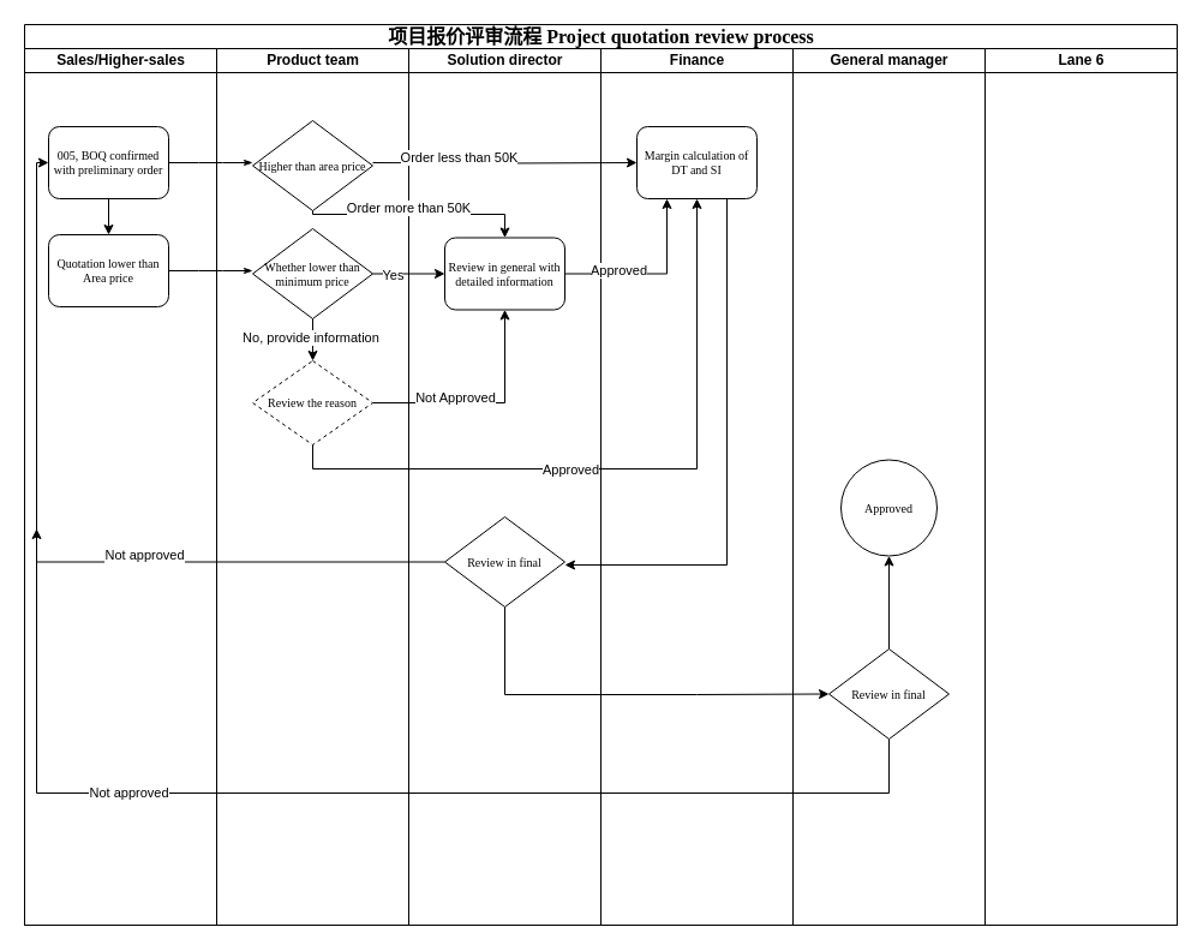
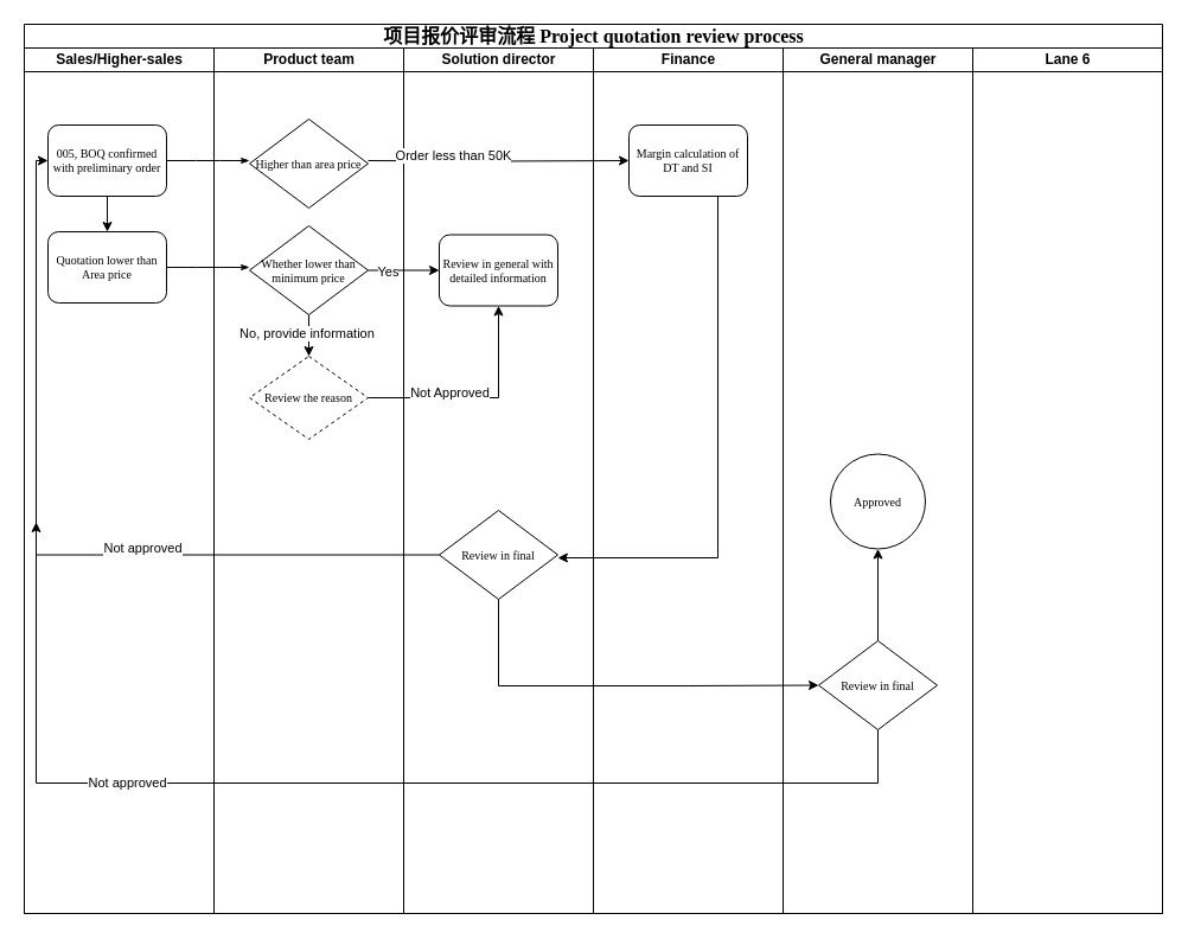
  <mxCell id="0" />
  <mxCell id="1" parent="0" />
  <mxCell id="2" value="&lt;font style=&quot;font-size: 16px;&quot;&gt;项目报价评审流程 Project quotation review process&lt;/font&gt;" style="swimlane;html=1;childLayout=stackLayout;startSize=20;rounded=0;shadow=0;labelBackgroundColor=none;strokeWidth=1;fontFamily=Verdana;fontSize=8;align=center;" parent="1" vertex="1"><mxGeometry x="20" y="20" width="960" height="750" as="geometry" /></mxCell>
  <mxCell id="3" value="Sales/Higher-sales" style="swimlane;html=1;startSize=20;" parent="2" vertex="1"><mxGeometry y="20" width="160" height="730" as="geometry" /></mxCell>
  <mxCell id="4" value="" style="edgeStyle=orthogonalEdgeStyle;rounded=0;orthogonalLoop=1;jettySize=auto;html=1;" edge="1" parent="3" source="5" target="6"><mxGeometry relative="1" as="geometry" /></mxCell>
  <mxCell id="5" value="&lt;font style=&quot;font-size: 10px;&quot;&gt;005, BOQ confirmed with preliminary order&lt;/font&gt;" style="rounded=1;whiteSpace=wrap;html=1;shadow=0;labelBackgroundColor=none;strokeWidth=1;fontFamily=Verdana;fontSize=8;align=center;" parent="3" vertex="1"><mxGeometry x="20" y="65" width="100" height="60" as="geometry" /></mxCell>
  <mxCell id="6" value="&lt;font style=&quot;font-size: 10px;&quot;&gt;Quotation lower than Area price&lt;/font&gt;" style="rounded=1;whiteSpace=wrap;html=1;shadow=0;labelBackgroundColor=none;strokeWidth=1;fontFamily=Verdana;fontSize=8;align=center;" parent="3" vertex="1"><mxGeometry x="20" y="155" width="100" height="60" as="geometry" /></mxCell>
  <mxCell id="7" style="edgeStyle=orthogonalEdgeStyle;rounded=1;html=1;labelBackgroundColor=none;startArrow=none;startFill=0;startSize=5;endArrow=classicThin;endFill=1;endSize=5;jettySize=auto;orthogonalLoop=1;strokeWidth=1;fontFamily=Verdana;fontSize=8" parent="2" source="5" edge="1"><mxGeometry relative="1" as="geometry"><mxPoint x="190" y="115" as="targetPoint" /></mxGeometry></mxCell>
  <mxCell id="8" style="edgeStyle=orthogonalEdgeStyle;rounded=1;html=1;labelBackgroundColor=none;startArrow=none;startFill=0;startSize=5;endArrow=classicThin;endFill=1;endSize=5;jettySize=auto;orthogonalLoop=1;strokeWidth=1;fontFamily=Verdana;fontSize=8" parent="2" source="6" edge="1"><mxGeometry relative="1" as="geometry"><mxPoint x="190" y="205" as="targetPoint" /></mxGeometry></mxCell>
  <mxCell id="9" value="Product team" style="swimlane;html=1;startSize=20;" parent="2" vertex="1"><mxGeometry x="160" y="20" width="160" height="730" as="geometry" /></mxCell>
  <mxCell id="10" value="&lt;font style=&quot;font-size: 10px;&quot;&gt;Review the reason&lt;/font&gt;" style="rhombus;whiteSpace=wrap;html=1;rounded=0;shadow=0;labelBackgroundColor=none;strokeWidth=1;fontFamily=Verdana;fontSize=8;align=center;dashed=1;" vertex="1" parent="9"><mxGeometry x="30" y="260" width="100" height="70" as="geometry" /></mxCell>
  <mxCell id="11" value="&lt;font style=&quot;font-size: 10px;&quot;&gt;Higher than area price&lt;/font&gt;" style="rhombus;whiteSpace=wrap;html=1;rounded=0;shadow=0;labelBackgroundColor=none;strokeWidth=1;fontFamily=Verdana;fontSize=8;align=center;" vertex="1" parent="9"><mxGeometry x="30" y="60" width="100" height="75" as="geometry" /></mxCell>
  <mxCell id="12" value="&lt;font style=&quot;font-size: 10px;&quot;&gt;Whether lower than minimum price&lt;/font&gt;" style="rhombus;whiteSpace=wrap;html=1;rounded=0;shadow=0;labelBackgroundColor=none;strokeWidth=1;fontFamily=Verdana;fontSize=8;align=center;" parent="9" vertex="1"><mxGeometry x="30" y="150" width="100" height="75" as="geometry" /></mxCell>
  <mxCell id="13" value="" style="edgeStyle=orthogonalEdgeStyle;rounded=0;orthogonalLoop=1;jettySize=auto;html=1;" edge="1" parent="9" source="12" target="10"><mxGeometry relative="1" as="geometry" /></mxCell>
  <mxCell id="14" value="No, provide information&amp;nbsp;" style="edgeLabel;html=1;align=center;verticalAlign=middle;resizable=0;points=[];" vertex="1" connectable="0" parent="13"><mxGeometry x="0.111" y="-1" relative="1" as="geometry"><mxPoint as="offset" /></mxGeometry></mxCell>
  <mxCell id="15" value="Solution director" style="swimlane;html=1;startSize=20;" parent="2" vertex="1"><mxGeometry x="320" y="20" width="160" height="730" as="geometry" /></mxCell>
  <mxCell id="16" value="&lt;font style=&quot;font-size: 10px;&quot;&gt;Review in general with detailed information&lt;/font&gt;" style="rounded=1;whiteSpace=wrap;html=1;shadow=0;labelBackgroundColor=none;strokeWidth=1;fontFamily=Verdana;fontSize=8;align=center;" parent="15" vertex="1"><mxGeometry x="30" y="157.5" width="100" height="60" as="geometry" /></mxCell>
- <mxCell id="17" value="" style="edgeStyle=orthogonalEdgeStyle;rounded=0;orthogonalLoop=1;jettySize=auto;html=1;entryX=0.5;entryY=1;entryDx=0;entryDy=0;exitX=0.5;exitY=1;exitDx=0;exitDy=0;" edge="1" parent="15" source="10" target="21"><mxGeometry relative="1" as="geometry"><mxPoint x="-30" y="330" as="sourcePoint" /><mxPoint x="240" y="160" as="targetPoint" /></mxGeometry></mxCell>
- <mxCell id="18" value="Approved" style="edgeLabel;html=1;align=center;verticalAlign=middle;resizable=0;points=[];" vertex="1" connectable="0" parent="17"><mxGeometry x="-0.172" relative="1" as="geometry"><mxPoint as="offset" /></mxGeometry></mxCell>
  <mxCell id="19" value="&lt;font style=&quot;font-size: 10px;&quot;&gt;Review in final&lt;/font&gt;" style="rhombus;whiteSpace=wrap;html=1;rounded=0;shadow=0;labelBackgroundColor=none;strokeWidth=1;fontFamily=Verdana;fontSize=8;align=center;" vertex="1" parent="15"><mxGeometry x="30" y="390" width="100" height="75" as="geometry" /></mxCell>
  <mxCell id="20" value="&lt;font style=&quot;font-size: 12px;&quot;&gt;Finance&lt;/font&gt;" style="swimlane;html=1;startSize=20;" parent="2" vertex="1"><mxGeometry x="480" y="20" width="160" height="730" as="geometry" /></mxCell>
  <mxCell id="21" value="&lt;font style=&quot;font-size: 10px;&quot;&gt;Margin calculation of DT and SI&lt;/font&gt;" style="rounded=1;whiteSpace=wrap;html=1;shadow=0;labelBackgroundColor=none;strokeWidth=1;fontFamily=Verdana;fontSize=8;align=center;" vertex="1" parent="20"><mxGeometry x="30" y="65" width="100" height="60" as="geometry" /></mxCell>
  <mxCell id="22" value="General manager" style="swimlane;html=1;startSize=20;" parent="2" vertex="1"><mxGeometry x="640" y="20" width="160" height="730" as="geometry" /></mxCell>
  <mxCell id="23" value="" style="edgeStyle=orthogonalEdgeStyle;rounded=0;orthogonalLoop=1;jettySize=auto;html=1;" edge="1" parent="22" source="26"><mxGeometry relative="1" as="geometry"><mxPoint x="-630" y="400" as="targetPoint" /><Array as="points"><mxPoint x="80" y="620" /><mxPoint x="-630" y="620" /></Array></mxGeometry></mxCell>
  <mxCell id="24" value="Not approved" style="edgeLabel;html=1;align=center;verticalAlign=middle;resizable=0;points=[];" vertex="1" connectable="0" parent="23"><mxGeometry x="0.393" y="-1" relative="1" as="geometry"><mxPoint as="offset" /></mxGeometry></mxCell>
  <mxCell id="25" value="" style="edgeStyle=orthogonalEdgeStyle;rounded=0;orthogonalLoop=1;jettySize=auto;html=1;" edge="1" parent="22" source="26" target="27"><mxGeometry relative="1" as="geometry" /></mxCell>
  <mxCell id="26" value="&lt;font style=&quot;font-size: 10px;&quot;&gt;Review in final&lt;/font&gt;" style="rhombus;whiteSpace=wrap;html=1;rounded=0;shadow=0;labelBackgroundColor=none;strokeWidth=1;fontFamily=Verdana;fontSize=8;align=center;strokeColor=default;" vertex="1" parent="22"><mxGeometry x="30" y="500" width="100" height="75" as="geometry" /></mxCell>
  <mxCell id="27" value="&lt;font style=&quot;font-size: 10px;&quot;&gt;Approved&lt;/font&gt;" style="ellipse;whiteSpace=wrap;html=1;fontSize=8;fontFamily=Verdana;rounded=0;shadow=0;labelBackgroundColor=none;strokeWidth=1;" vertex="1" parent="22"><mxGeometry x="40" y="342.5" width="80" height="80" as="geometry" /></mxCell>
  <mxCell id="28" value="Lane 6" style="swimlane;html=1;startSize=20;" parent="2" vertex="1"><mxGeometry x="800" y="20" width="160" height="730" as="geometry" /></mxCell>
  <mxCell id="29" value="" style="edgeStyle=orthogonalEdgeStyle;rounded=0;orthogonalLoop=1;jettySize=auto;html=1;" edge="1" parent="2" source="12" target="16"><mxGeometry relative="1" as="geometry" /></mxCell>
  <mxCell id="30" value="Yes" style="edgeLabel;html=1;align=center;verticalAlign=middle;resizable=0;points=[];" vertex="1" connectable="0" parent="29"><mxGeometry x="-0.467" relative="1" as="geometry"><mxPoint y="1" as="offset" /></mxGeometry></mxCell>
  <mxCell id="31" value="" style="edgeStyle=orthogonalEdgeStyle;rounded=0;orthogonalLoop=1;jettySize=auto;html=1;entryX=0;entryY=0.5;entryDx=0;entryDy=0;" edge="1" parent="2" target="21"><mxGeometry relative="1" as="geometry"><mxPoint x="290" y="115" as="sourcePoint" /><mxPoint x="380" y="115" as="targetPoint" /></mxGeometry></mxCell>
  <mxCell id="32" value="Order less than 50K" style="edgeLabel;html=1;align=center;verticalAlign=middle;resizable=0;points=[];" vertex="1" connectable="0" parent="31"><mxGeometry x="-0.356" y="5" relative="1" as="geometry"><mxPoint as="offset" /></mxGeometry></mxCell>
  <mxCell id="33" value="" style="edgeStyle=orthogonalEdgeStyle;rounded=0;orthogonalLoop=1;jettySize=auto;html=1;entryX=0.5;entryY=1;entryDx=0;entryDy=0;" edge="1" parent="2" source="10" target="16"><mxGeometry relative="1" as="geometry"><mxPoint x="380" y="315" as="targetPoint" /></mxGeometry></mxCell>
  <mxCell id="34" value="Not Approved" style="edgeLabel;html=1;align=center;verticalAlign=middle;resizable=0;points=[];" vertex="1" connectable="0" parent="33"><mxGeometry x="-0.425" y="4" relative="1" as="geometry"><mxPoint x="14" y="-1" as="offset" /></mxGeometry></mxCell>
- <mxCell id="35" value="" style="edgeStyle=orthogonalEdgeStyle;rounded=0;orthogonalLoop=1;jettySize=auto;html=1;entryX=0.25;entryY=1;entryDx=0;entryDy=0;" edge="1" parent="2" source="16" target="21"><mxGeometry relative="1" as="geometry"><mxPoint x="560" y="150" as="targetPoint" /></mxGeometry></mxCell>
- <mxCell id="36" value="Approved" style="edgeLabel;html=1;align=center;verticalAlign=middle;resizable=0;points=[];" vertex="1" connectable="0" parent="35"><mxGeometry x="-0.405" y="4" relative="1" as="geometry"><mxPoint y="1" as="offset" /></mxGeometry></mxCell>
- <mxCell id="37" value="" style="edgeStyle=orthogonalEdgeStyle;rounded=0;orthogonalLoop=1;jettySize=auto;html=1;entryX=0.5;entryY=0;entryDx=0;entryDy=0;exitX=0.5;exitY=1;exitDx=0;exitDy=0;" edge="1" parent="2" source="11" target="16"><mxGeometry relative="1" as="geometry"><mxPoint x="260" y="140" as="sourcePoint" /><mxPoint x="370" y="200" as="targetPoint" /><Array as="points"><mxPoint x="240" y="158" /><mxPoint x="400" y="158" /></Array></mxGeometry></mxCell>
- <mxCell id="38" value="Order more than 50K" style="edgeLabel;html=1;align=center;verticalAlign=middle;resizable=0;points=[];" vertex="1" connectable="0" parent="37"><mxGeometry x="-0.096" y="6" relative="1" as="geometry"><mxPoint as="offset" /></mxGeometry></mxCell>
  <mxCell id="39" style="edgeStyle=orthogonalEdgeStyle;rounded=0;orthogonalLoop=1;jettySize=auto;html=1;exitX=0.75;exitY=1;exitDx=0;exitDy=0;entryX=1;entryY=0.5;entryDx=0;entryDy=0;" edge="1" parent="2" source="21"><mxGeometry relative="1" as="geometry"><mxPoint x="450" y="450" as="targetPoint" /><Array as="points"><mxPoint x="585" y="450" /></Array></mxGeometry></mxCell>
  <mxCell id="40" value="" style="edgeStyle=orthogonalEdgeStyle;rounded=0;orthogonalLoop=1;jettySize=auto;html=1;entryX=0;entryY=0.5;entryDx=0;entryDy=0;" edge="1" parent="2" source="19" target="5"><mxGeometry relative="1" as="geometry"><mxPoint x="260" y="447.5" as="targetPoint" /><Array as="points"><mxPoint x="10" y="448" /><mxPoint x="10" y="115" /></Array></mxGeometry></mxCell>
  <mxCell id="41" value="Not approved" style="edgeLabel;html=1;align=center;verticalAlign=middle;resizable=0;points=[];" vertex="1" connectable="0" parent="40"><mxGeometry x="-0.267" y="-6" relative="1" as="geometry"><mxPoint as="offset" /></mxGeometry></mxCell>
  <mxCell id="42" value="" style="edgeStyle=orthogonalEdgeStyle;rounded=0;orthogonalLoop=1;jettySize=auto;html=1;entryX=0;entryY=0.5;entryDx=0;entryDy=0;" edge="1" parent="2" source="19" target="26"><mxGeometry relative="1" as="geometry"><mxPoint x="400" y="572.5" as="targetPoint" /><Array as="points"><mxPoint x="400" y="558" /><mxPoint x="560" y="558" /></Array></mxGeometry></mxCell>
